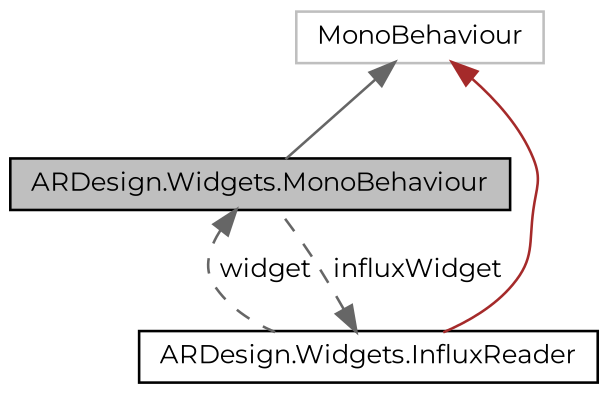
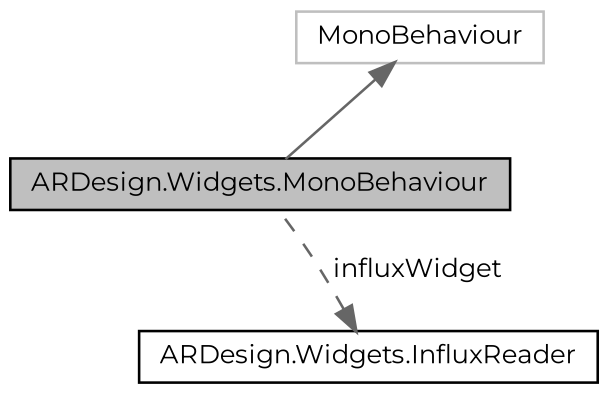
  digraph {
    fontname=Montserrat
    node [color=black fillcolor=white fontname=Montserrat fontsize=10 shape=record style=filled]
    edge [color=gray40 dir=back fontname=Montserrat fontsize=10 labelfontname=Helvetica labelfontsize=10 style=dashed]
    n1 [fillcolor=grey75 fontcolor=black height=0.2 label="ARDesign.Widgets.MonoBehaviour" width=0.4]
    n2 [height=0.2 label="ARDesign.Widgets.InfluxReader" width=0.4]
    n3 [color=grey75 height=0.2 label=MonoBehaviour width=0.4]
-   n1 -> n2 [label=" widget"]
    n2 -> n1 [label=" influxWidget"]
    n3 -> n1 [style=solid]
-   n3 -> n2 [color=brown style=solid]
  }
